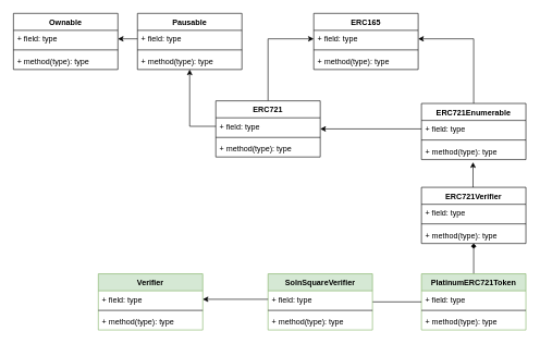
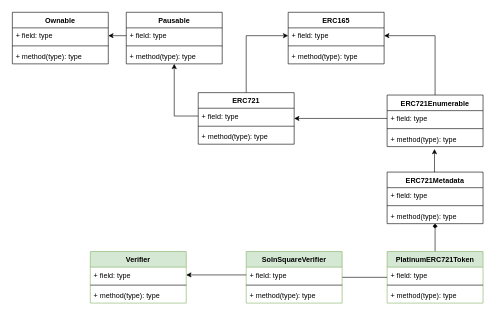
  <mxCell id="0" />
  <mxCell id="1" parent="0" />
  <mxCell id="2" value="Ownable" style="swimlane;fontStyle=1;align=center;verticalAlign=top;childLayout=stackLayout;horizontal=1;startSize=26;horizontalStack=0;resizeParent=1;resizeParentMax=0;resizeLast=0;collapsible=1;marginBottom=0;" parent="1" vertex="1"><mxGeometry x="20" y="20" width="160" height="86" as="geometry" /></mxCell>
  <mxCell id="3" value="+ field: type" style="text;strokeColor=none;fillColor=none;align=left;verticalAlign=top;spacingLeft=4;spacingRight=4;overflow=hidden;rotatable=0;points=[[0,0.5],[1,0.5]];portConstraint=eastwest;" parent="2" vertex="1"><mxGeometry y="26" width="160" height="26" as="geometry" /></mxCell>
  <mxCell id="4" value="" style="line;strokeWidth=1;fillColor=none;align=left;verticalAlign=middle;spacingTop=-1;spacingLeft=3;spacingRight=3;rotatable=0;labelPosition=right;points=[];portConstraint=eastwest;" parent="2" vertex="1"><mxGeometry y="52" width="160" height="8" as="geometry" /></mxCell>
  <mxCell id="5" value="+ method(type): type" style="text;strokeColor=none;fillColor=none;align=left;verticalAlign=top;spacingLeft=4;spacingRight=4;overflow=hidden;rotatable=0;points=[[0,0.5],[1,0.5]];portConstraint=eastwest;" parent="2" vertex="1"><mxGeometry y="60" width="160" height="26" as="geometry" /></mxCell>
  <mxCell id="6" style="edgeStyle=orthogonalEdgeStyle;rounded=0;orthogonalLoop=1;jettySize=auto;html=1;exitX=0.5;exitY=1;exitDx=0;exitDy=0;entryX=0;entryY=0.5;entryDx=0;entryDy=0;startArrow=classic;startFill=1;endArrow=none;endFill=0;" parent="1" source="7" target="17" edge="1"><mxGeometry relative="1" as="geometry" /></mxCell>
  <mxCell id="7" value="Pausable" style="swimlane;fontStyle=1;align=center;verticalAlign=top;childLayout=stackLayout;horizontal=1;startSize=26;horizontalStack=0;resizeParent=1;resizeParentMax=0;resizeLast=0;collapsible=1;marginBottom=0;" parent="1" vertex="1"><mxGeometry x="210" y="20" width="160" height="86" as="geometry" /></mxCell>
  <mxCell id="8" value="+ field: type" style="text;strokeColor=none;fillColor=none;align=left;verticalAlign=top;spacingLeft=4;spacingRight=4;overflow=hidden;rotatable=0;points=[[0,0.5],[1,0.5]];portConstraint=eastwest;" parent="7" vertex="1"><mxGeometry y="26" width="160" height="26" as="geometry" /></mxCell>
  <mxCell id="9" value="" style="line;strokeWidth=1;fillColor=none;align=left;verticalAlign=middle;spacingTop=-1;spacingLeft=3;spacingRight=3;rotatable=0;labelPosition=right;points=[];portConstraint=eastwest;" parent="7" vertex="1"><mxGeometry y="52" width="160" height="8" as="geometry" /></mxCell>
  <mxCell id="10" value="+ method(type): type" style="text;strokeColor=none;fillColor=none;align=left;verticalAlign=top;spacingLeft=4;spacingRight=4;overflow=hidden;rotatable=0;points=[[0,0.5],[1,0.5]];portConstraint=eastwest;" parent="7" vertex="1"><mxGeometry y="60" width="160" height="26" as="geometry" /></mxCell>
  <mxCell id="11" value="ERC165" style="swimlane;fontStyle=1;align=center;verticalAlign=top;childLayout=stackLayout;horizontal=1;startSize=26;horizontalStack=0;resizeParent=1;resizeParentMax=0;resizeLast=0;collapsible=1;marginBottom=0;" parent="1" vertex="1"><mxGeometry x="480" y="20" width="160" height="86" as="geometry" /></mxCell>
  <mxCell id="12" value="+ field: type" style="text;strokeColor=none;fillColor=none;align=left;verticalAlign=top;spacingLeft=4;spacingRight=4;overflow=hidden;rotatable=0;points=[[0,0.5],[1,0.5]];portConstraint=eastwest;" parent="11" vertex="1"><mxGeometry y="26" width="160" height="26" as="geometry" /></mxCell>
  <mxCell id="13" value="" style="line;strokeWidth=1;fillColor=none;align=left;verticalAlign=middle;spacingTop=-1;spacingLeft=3;spacingRight=3;rotatable=0;labelPosition=right;points=[];portConstraint=eastwest;" parent="11" vertex="1"><mxGeometry y="52" width="160" height="8" as="geometry" /></mxCell>
  <mxCell id="14" value="+ method(type): type" style="text;strokeColor=none;fillColor=none;align=left;verticalAlign=top;spacingLeft=4;spacingRight=4;overflow=hidden;rotatable=0;points=[[0,0.5],[1,0.5]];portConstraint=eastwest;" parent="11" vertex="1"><mxGeometry y="60" width="160" height="26" as="geometry" /></mxCell>
  <mxCell id="15" style="edgeStyle=orthogonalEdgeStyle;rounded=0;orthogonalLoop=1;jettySize=auto;html=1;exitX=0.5;exitY=0;exitDx=0;exitDy=0;entryX=0;entryY=0.5;entryDx=0;entryDy=0;startArrow=none;startFill=0;endArrow=classic;endFill=1;" edge="1" parent="1" source="16" target="12"><mxGeometry relative="1" as="geometry" /></mxCell>
  <mxCell id="16" value="ERC721" style="swimlane;fontStyle=1;align=center;verticalAlign=top;childLayout=stackLayout;horizontal=1;startSize=26;horizontalStack=0;resizeParent=1;resizeParentMax=0;resizeLast=0;collapsible=1;marginBottom=0;" parent="1" vertex="1"><mxGeometry x="330" y="154" width="160" height="86" as="geometry" /></mxCell>
  <mxCell id="17" value="+ field: type" style="text;strokeColor=none;fillColor=none;align=left;verticalAlign=top;spacingLeft=4;spacingRight=4;overflow=hidden;rotatable=0;points=[[0,0.5],[1,0.5]];portConstraint=eastwest;" parent="16" vertex="1"><mxGeometry y="26" width="160" height="26" as="geometry" /></mxCell>
  <mxCell id="18" value="" style="line;strokeWidth=1;fillColor=none;align=left;verticalAlign=middle;spacingTop=-1;spacingLeft=3;spacingRight=3;rotatable=0;labelPosition=right;points=[];portConstraint=eastwest;" parent="16" vertex="1"><mxGeometry y="52" width="160" height="8" as="geometry" /></mxCell>
  <mxCell id="19" value="+ method(type): type" style="text;strokeColor=none;fillColor=none;align=left;verticalAlign=top;spacingLeft=4;spacingRight=4;overflow=hidden;rotatable=0;points=[[0,0.5],[1,0.5]];portConstraint=eastwest;" parent="16" vertex="1"><mxGeometry y="60" width="160" height="26" as="geometry" /></mxCell>
  <mxCell id="20" style="edgeStyle=orthogonalEdgeStyle;rounded=0;orthogonalLoop=1;jettySize=auto;html=1;exitX=0.5;exitY=0;exitDx=0;exitDy=0;entryX=1;entryY=0.5;entryDx=0;entryDy=0;startArrow=none;startFill=0;endArrow=classic;endFill=1;" edge="1" parent="1" source="21" target="12"><mxGeometry relative="1" as="geometry" /></mxCell>
  <mxCell id="21" value="ERC721Enumerable" style="swimlane;fontStyle=1;align=center;verticalAlign=top;childLayout=stackLayout;horizontal=1;startSize=26;horizontalStack=0;resizeParent=1;resizeParentMax=0;resizeLast=0;collapsible=1;marginBottom=0;" parent="1" vertex="1"><mxGeometry x="645" y="158" width="160" height="86" as="geometry" /></mxCell>
  <mxCell id="22" value="+ field: type" style="text;strokeColor=none;fillColor=none;align=left;verticalAlign=top;spacingLeft=4;spacingRight=4;overflow=hidden;rotatable=0;points=[[0,0.5],[1,0.5]];portConstraint=eastwest;" parent="21" vertex="1"><mxGeometry y="26" width="160" height="26" as="geometry" /></mxCell>
  <mxCell id="23" value="" style="line;strokeWidth=1;fillColor=none;align=left;verticalAlign=middle;spacingTop=-1;spacingLeft=3;spacingRight=3;rotatable=0;labelPosition=right;points=[];portConstraint=eastwest;" parent="21" vertex="1"><mxGeometry y="52" width="160" height="8" as="geometry" /></mxCell>
  <mxCell id="24" value="+ method(type): type" style="text;strokeColor=none;fillColor=none;align=left;verticalAlign=top;spacingLeft=4;spacingRight=4;overflow=hidden;rotatable=0;points=[[0,0.5],[1,0.5]];portConstraint=eastwest;" parent="21" vertex="1"><mxGeometry y="60" width="160" height="26" as="geometry" /></mxCell>
  <mxCell id="25" style="edgeStyle=orthogonalEdgeStyle;rounded=0;orthogonalLoop=1;jettySize=auto;html=1;exitX=0.5;exitY=0;exitDx=0;exitDy=0;entryX=0.494;entryY=1.154;entryDx=0;entryDy=0;entryPerimeter=0;startArrow=none;startFill=0;endArrow=classic;endFill=1;" edge="1" parent="1" source="26" target="24"><mxGeometry relative="1" as="geometry" /></mxCell>
- <mxCell id="26" value="ERC721Verifier" style="swimlane;fontStyle=1;align=center;verticalAlign=top;childLayout=stackLayout;horizontal=1;startSize=26;horizontalStack=0;resizeParent=1;resizeParentMax=0;resizeLast=0;collapsible=1;marginBottom=0;" parent="1" vertex="1"><mxGeometry x="645" y="286.5" width="160" height="86" as="geometry" /></mxCell>
+ <mxCell id="26" value="ERC721Metadata" style="swimlane;fontStyle=1;align=center;verticalAlign=top;childLayout=stackLayout;horizontal=1;startSize=26;horizontalStack=0;resizeParent=1;resizeParentMax=0;resizeLast=0;collapsible=1;marginBottom=0;" parent="1" vertex="1"><mxGeometry x="645" y="286.5" width="160" height="86" as="geometry" /></mxCell>
  <mxCell id="27" value="+ field: type" style="text;strokeColor=none;fillColor=none;align=left;verticalAlign=top;spacingLeft=4;spacingRight=4;overflow=hidden;rotatable=0;points=[[0,0.5],[1,0.5]];portConstraint=eastwest;" parent="26" vertex="1"><mxGeometry y="26" width="160" height="26" as="geometry" /></mxCell>
  <mxCell id="28" value="" style="line;strokeWidth=1;fillColor=none;align=left;verticalAlign=middle;spacingTop=-1;spacingLeft=3;spacingRight=3;rotatable=0;labelPosition=right;points=[];portConstraint=eastwest;" parent="26" vertex="1"><mxGeometry y="52" width="160" height="8" as="geometry" /></mxCell>
  <mxCell id="29" value="+ method(type): type" style="text;strokeColor=none;fillColor=none;align=left;verticalAlign=top;spacingLeft=4;spacingRight=4;overflow=hidden;rotatable=0;points=[[0,0.5],[1,0.5]];portConstraint=eastwest;" parent="26" vertex="1"><mxGeometry y="60" width="160" height="26" as="geometry" /></mxCell>
  <mxCell id="30" style="edgeStyle=orthogonalEdgeStyle;rounded=0;orthogonalLoop=1;jettySize=auto;html=1;exitX=0.5;exitY=0;exitDx=0;exitDy=0;entryX=0.5;entryY=1;entryDx=0;entryDy=0;startArrow=none;startFill=0;endArrow=diamond;endFill=1;" edge="1" parent="1" source="31" target="26"><mxGeometry relative="1" as="geometry" /></mxCell>
  <mxCell id="31" value="PlatinumERC721Token" style="swimlane;fontStyle=1;align=center;verticalAlign=top;childLayout=stackLayout;horizontal=1;startSize=26;horizontalStack=0;resizeParent=1;resizeParentMax=0;resizeLast=0;collapsible=1;marginBottom=0;fillColor=#d5e8d4;strokeColor=#82b366;" parent="1" vertex="1"><mxGeometry x="645" y="419" width="160" height="86" as="geometry" /></mxCell>
  <mxCell id="32" value="+ field: type" style="text;strokeColor=none;fillColor=none;align=left;verticalAlign=top;spacingLeft=4;spacingRight=4;overflow=hidden;rotatable=0;points=[[0,0.5],[1,0.5]];portConstraint=eastwest;" parent="31" vertex="1"><mxGeometry y="26" width="160" height="26" as="geometry" /></mxCell>
  <mxCell id="33" value="" style="line;strokeWidth=1;fillColor=none;align=left;verticalAlign=middle;spacingTop=-1;spacingLeft=3;spacingRight=3;rotatable=0;labelPosition=right;points=[];portConstraint=eastwest;" parent="31" vertex="1"><mxGeometry y="52" width="160" height="8" as="geometry" /></mxCell>
  <mxCell id="34" value="+ method(type): type" style="text;strokeColor=none;fillColor=none;align=left;verticalAlign=top;spacingLeft=4;spacingRight=4;overflow=hidden;rotatable=0;points=[[0,0.5],[1,0.5]];portConstraint=eastwest;" parent="31" vertex="1"><mxGeometry y="60" width="160" height="26" as="geometry" /></mxCell>
  <mxCell id="35" style="edgeStyle=orthogonalEdgeStyle;rounded=0;orthogonalLoop=1;jettySize=auto;html=1;exitX=1;exitY=0.5;exitDx=0;exitDy=0;entryX=0;entryY=0.5;entryDx=0;entryDy=0;startArrow=classic;startFill=1;endArrow=none;endFill=0;" parent="1" source="3" target="8" edge="1"><mxGeometry relative="1" as="geometry" /></mxCell>
  <mxCell id="36" value="Verifier" style="swimlane;fontStyle=1;align=center;verticalAlign=top;childLayout=stackLayout;horizontal=1;startSize=26;horizontalStack=0;resizeParent=1;resizeParentMax=0;resizeLast=0;collapsible=1;marginBottom=0;fillColor=#d5e8d4;strokeColor=#82b366;" vertex="1" parent="1"><mxGeometry x="150" y="419" width="160" height="86" as="geometry" /></mxCell>
  <mxCell id="37" value="+ field: type" style="text;strokeColor=none;fillColor=none;align=left;verticalAlign=top;spacingLeft=4;spacingRight=4;overflow=hidden;rotatable=0;points=[[0,0.5],[1,0.5]];portConstraint=eastwest;" vertex="1" parent="36"><mxGeometry y="26" width="160" height="26" as="geometry" /></mxCell>
  <mxCell id="38" value="" style="line;strokeWidth=1;fillColor=none;align=left;verticalAlign=middle;spacingTop=-1;spacingLeft=3;spacingRight=3;rotatable=0;labelPosition=right;points=[];portConstraint=eastwest;" vertex="1" parent="36"><mxGeometry y="52" width="160" height="8" as="geometry" /></mxCell>
  <mxCell id="39" value="+ method(type): type" style="text;strokeColor=none;fillColor=none;align=left;verticalAlign=top;spacingLeft=4;spacingRight=4;overflow=hidden;rotatable=0;points=[[0,0.5],[1,0.5]];portConstraint=eastwest;" vertex="1" parent="36"><mxGeometry y="60" width="160" height="26" as="geometry" /></mxCell>
  <mxCell id="40" style="edgeStyle=orthogonalEdgeStyle;rounded=0;orthogonalLoop=1;jettySize=auto;html=1;exitX=1;exitY=0.5;exitDx=0;exitDy=0;entryX=0;entryY=0.5;entryDx=0;entryDy=0;startArrow=none;startFill=0;endArrow=none;endFill=1;" edge="1" parent="1" source="41" target="31"><mxGeometry relative="1" as="geometry" /></mxCell>
  <mxCell id="41" value="SolnSquareVerifier" style="swimlane;fontStyle=1;align=center;verticalAlign=top;childLayout=stackLayout;horizontal=1;startSize=26;horizontalStack=0;resizeParent=1;resizeParentMax=0;resizeLast=0;collapsible=1;marginBottom=0;fillColor=#d5e8d4;strokeColor=#82b366;" vertex="1" parent="1"><mxGeometry x="410" y="419" width="160" height="86" as="geometry" /></mxCell>
  <mxCell id="42" value="+ field: type" style="text;strokeColor=none;fillColor=none;align=left;verticalAlign=top;spacingLeft=4;spacingRight=4;overflow=hidden;rotatable=0;points=[[0,0.5],[1,0.5]];portConstraint=eastwest;" vertex="1" parent="41"><mxGeometry y="26" width="160" height="26" as="geometry" /></mxCell>
  <mxCell id="43" value="" style="line;strokeWidth=1;fillColor=none;align=left;verticalAlign=middle;spacingTop=-1;spacingLeft=3;spacingRight=3;rotatable=0;labelPosition=right;points=[];portConstraint=eastwest;" vertex="1" parent="41"><mxGeometry y="52" width="160" height="8" as="geometry" /></mxCell>
  <mxCell id="44" value="+ method(type): type" style="text;strokeColor=none;fillColor=none;align=left;verticalAlign=top;spacingLeft=4;spacingRight=4;overflow=hidden;rotatable=0;points=[[0,0.5],[1,0.5]];portConstraint=eastwest;" vertex="1" parent="41"><mxGeometry y="60" width="160" height="26" as="geometry" /></mxCell>
  <mxCell id="45" style="edgeStyle=orthogonalEdgeStyle;rounded=0;orthogonalLoop=1;jettySize=auto;html=1;exitX=0;exitY=0.5;exitDx=0;exitDy=0;entryX=1;entryY=0.5;entryDx=0;entryDy=0;startArrow=none;startFill=0;endArrow=classic;endFill=1;" edge="1" parent="1" source="22" target="16"><mxGeometry relative="1" as="geometry" /></mxCell>
  <mxCell id="46" style="edgeStyle=orthogonalEdgeStyle;rounded=0;orthogonalLoop=1;jettySize=auto;html=1;exitX=0;exitY=0.5;exitDx=0;exitDy=0;entryX=1;entryY=0.5;entryDx=0;entryDy=0;startArrow=none;startFill=0;endArrow=classic;endFill=1;" edge="1" parent="1" source="42" target="37"><mxGeometry relative="1" as="geometry" /></mxCell>
